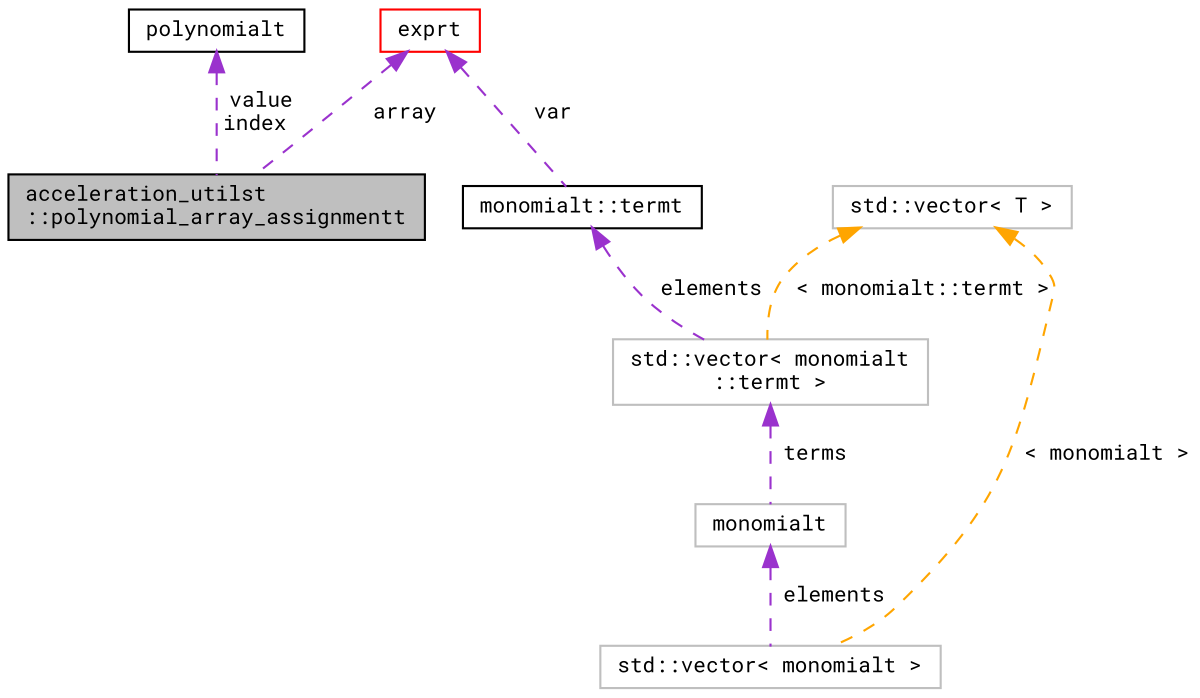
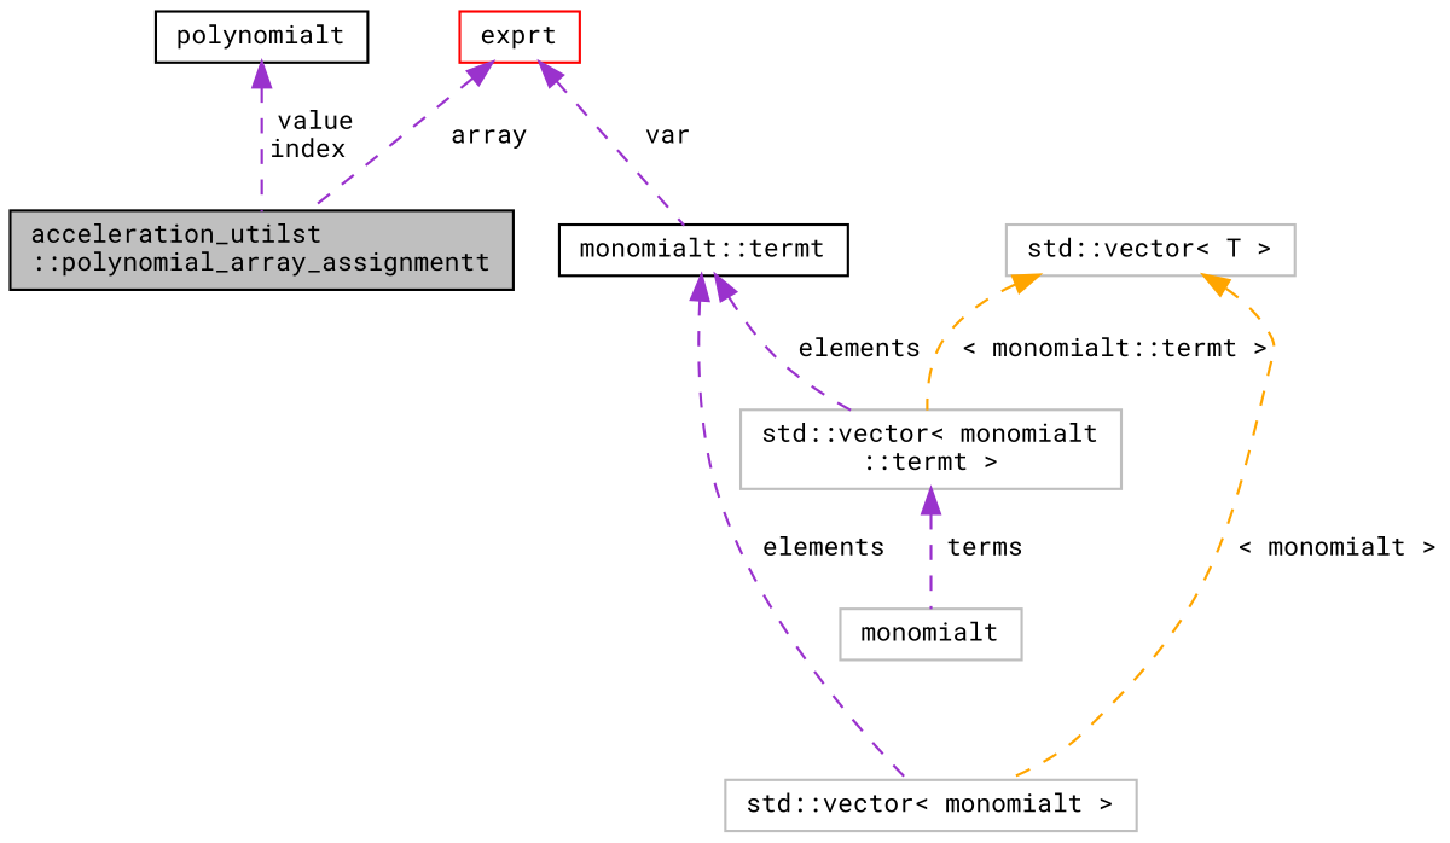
  digraph {
    fontname="Roboto Mono"
    node [color=grey75 fontname="Roboto Mono" fontsize=10 shape=record]
    edge [color=darkorchid3 dir=back fontname="Roboto Mono" fontsize=10 labelfontname=Helvetica labelfontsize=10 style=dashed]
    n1 [color=black fillcolor=grey75 fontcolor=black height=0.2 label="acceleration_utilst\l::polynomial_array_assignmentt" style=filled width=0.4]
    n2 [color=black height=0.2 label=polynomialt width=0.4]
    n3 [height=0.2 label="std::vector\< monomialt \>" width=0.4]
    n4 [height=0.2 label=monomialt width=0.4]
    n5 [height=0.2 label="std::vector\< monomialt\l::termt \>" width=0.4]
    n6 [color=black height=0.2 label="monomialt::termt" width=0.4]
    n7 [color=red height=0.2 label=exprt width=0.4]
    n8 [height=0.2 label="std::vector\< T \>" width=0.4]
    n2 -> n1 [label=" value\nindex"]
-   n4 -> n3 [label=" elements"]
+   n6 -> n3 [label=" elements"]
    n5 -> n4 [label=" terms"]
    n6 -> n5 [label=" elements"]
    n7 -> n1 [label=" array"]
    n7 -> n6 [label=" var"]
    n8 -> n3 [color=orange label=" \< monomialt \>"]
    n8 -> n5 [color=orange label=" \< monomialt::termt \>"]
  }
